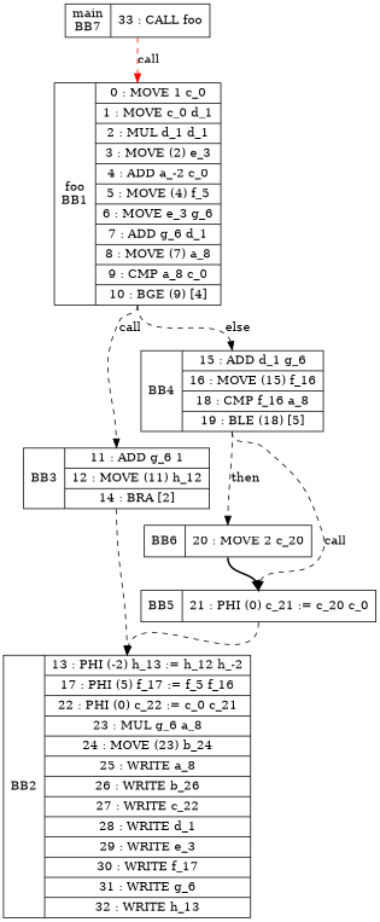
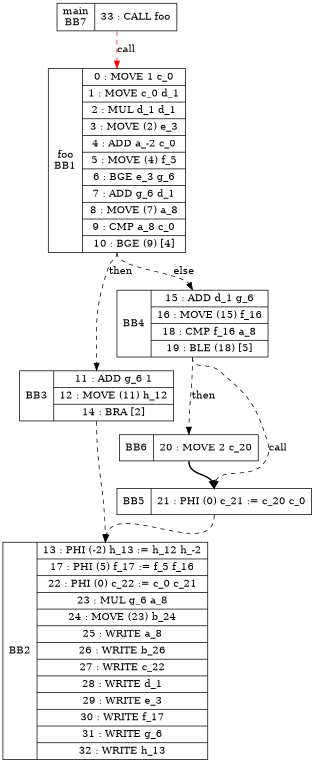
  digraph {
    node [shape=record]
    edge [headport=n style=dashed tailport=s]
    n1 [label="<b>main\nBB7|{<call>33 : CALL foo }"]
-   n2 [label="<b>foo\nBB1|{0 : MOVE 1 c_0 |1 : MOVE c_0 d_1 |2 : MUL d_1 d_1 |3 : MOVE (2) e_3 |4 : ADD a_-2 c_0 |5 : MOVE (4) f_5 |6 : MOVE e_3 g_6 |7 : ADD g_6 d_1 |8 : MOVE (7) a_8 |9 : CMP a_8 c_0 |10 : BGE (9) [4] }"]
+   n2 [label="<b>foo\nBB1|{0 : MOVE 1 c_0 |1 : MOVE c_0 d_1 |2 : MUL d_1 d_1 |3 : MOVE (2) e_3 |4 : ADD a_-2 c_0 |5 : MOVE (4) f_5 |6 : BGE e_3 g_6 |7 : ADD g_6 d_1 |8 : MOVE (7) a_8 |9 : CMP a_8 c_0 |10 : BGE (9) [4] }"]
    n3 [label="<b>BB3|{11 : ADD g_6 1 |12 : MOVE (11) h_12 |14 : BRA [2] }"]
    n4 [label="<b>BB4|{15 : ADD d_1 g_6 |16 : MOVE (15) f_16 |18 : CMP f_16 a_8 |19 : BLE (18) [5] }"]
    n5 [label="<b>BB2|{13 : PHI (-2) h_13 := h_12 h_-2 |17 : PHI (5) f_17 := f_5 f_16 |22 : PHI (0) c_22 := c_0 c_21 |23 : MUL g_6 a_8 |24 : MOVE (23) b_24 |25 : WRITE a_8 |26 : WRITE b_26 |27 : WRITE c_22 |28 : WRITE d_1 |29 : WRITE e_3 |30 : WRITE f_17 |31 : WRITE g_6 |32 : WRITE h_13 }"]
    n6 [label="<b>BB6|{20 : MOVE 2 c_20 }"]
    n7 [label="<b>BB5|{21 : PHI (0) c_21 := c_20 c_0 }"]
    n1 -> n2 [color=red label=call]
-   n2 -> n3 [label=call]
+   n2 -> n3 [label=then]
    n2 -> n4 [label=else]
    n3 -> n5
    n4 -> n6 [label=then]
    n4 -> n7 [label=call]
    n6 -> n7 [style=bold]
    n7 -> n5
  }
